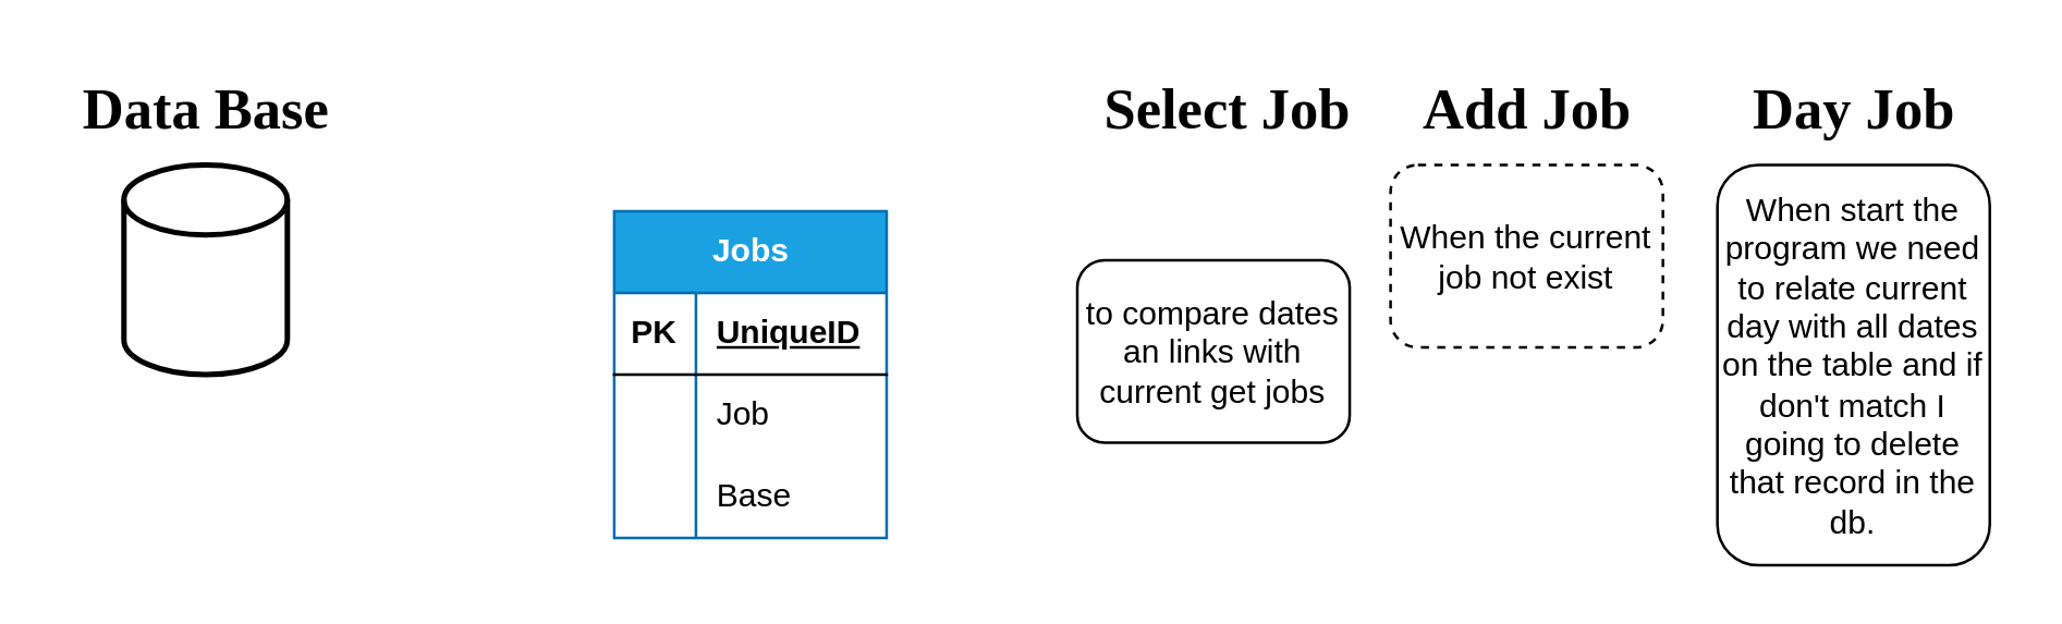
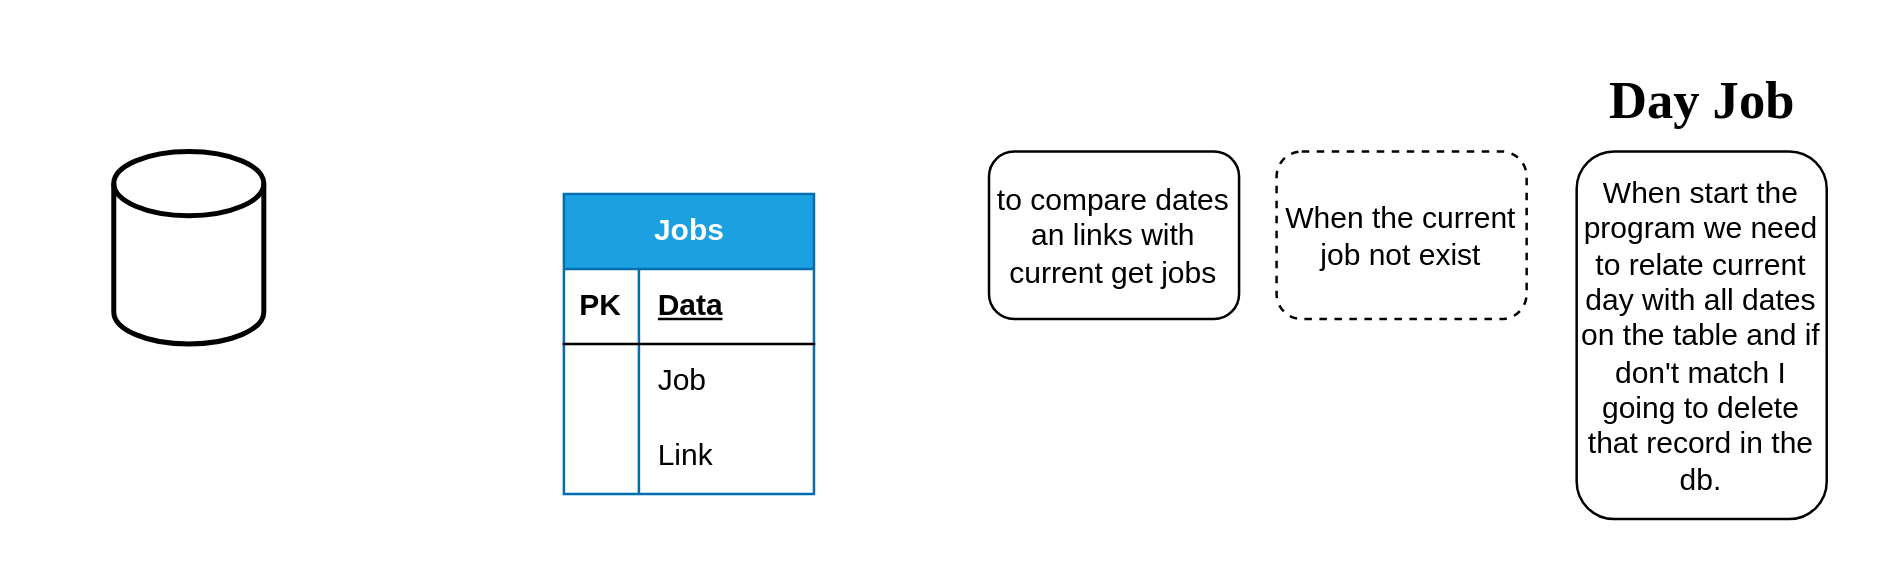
  <mxCell id="0" />
  <mxCell id="1" parent="0" />
- <mxCell id="2" value="Data Base" style="text;html=1;align=center;verticalAlign=middle;resizable=0;points=[];autosize=1;strokeColor=none;fillColor=none;fontStyle=1;fontFamily=Times New Roman;fontSize=21;" vertex="1" parent="1"><mxGeometry x="20" y="20" width="110" height="40" as="geometry" /></mxCell>
  <mxCell id="3" value="" style="strokeWidth=2;html=1;shape=mxgraph.flowchart.database;whiteSpace=wrap;" vertex="1" parent="1"><mxGeometry x="45" y="60" width="60" height="77" as="geometry" /></mxCell>
  <mxCell id="4" value="Jobs" style="shape=table;startSize=30;container=1;collapsible=1;childLayout=tableLayout;fixedRows=1;rowLines=0;fontStyle=1;align=center;resizeLast=1;html=1;fillColor=#1ba1e2;strokeColor=#006EAF;fontColor=#ffffff;" vertex="1" parent="1"><mxGeometry x="225" y="77" width="100" height="120" as="geometry" /></mxCell>
  <mxCell id="5" value="" style="shape=tableRow;horizontal=0;startSize=0;swimlaneHead=0;swimlaneBody=0;fillColor=none;collapsible=0;dropTarget=0;points=[[0,0.5],[1,0.5]];portConstraint=eastwest;top=0;left=0;right=0;bottom=1;" vertex="1" parent="4"><mxGeometry y="30" width="100" height="30" as="geometry" /></mxCell>
  <mxCell id="6" value="PK" style="shape=partialRectangle;connectable=0;fillColor=none;top=0;left=0;bottom=0;right=0;fontStyle=1;overflow=hidden;whiteSpace=wrap;html=1;" vertex="1" parent="5"><mxGeometry width="30" height="30" as="geometry"><mxRectangle width="30" height="30" as="alternateBounds" /></mxGeometry></mxCell>
- <mxCell id="7" value="UniqueID" style="shape=partialRectangle;connectable=0;fillColor=none;top=0;left=0;bottom=0;right=0;align=left;spacingLeft=6;fontStyle=5;overflow=hidden;whiteSpace=wrap;html=1;" vertex="1" parent="5"><mxGeometry x="30" width="70" height="30" as="geometry"><mxRectangle width="70" height="30" as="alternateBounds" /></mxGeometry></mxCell>
+ <mxCell id="7" value="Data" style="shape=partialRectangle;connectable=0;fillColor=none;top=0;left=0;bottom=0;right=0;align=left;spacingLeft=6;fontStyle=5;overflow=hidden;whiteSpace=wrap;html=1;" vertex="1" parent="5"><mxGeometry x="30" width="70" height="30" as="geometry"><mxRectangle width="70" height="30" as="alternateBounds" /></mxGeometry></mxCell>
  <mxCell id="8" value="" style="shape=tableRow;horizontal=0;startSize=0;swimlaneHead=0;swimlaneBody=0;fillColor=none;collapsible=0;dropTarget=0;points=[[0,0.5],[1,0.5]];portConstraint=eastwest;top=0;left=0;right=0;bottom=0;" vertex="1" parent="4"><mxGeometry y="60" width="100" height="30" as="geometry" /></mxCell>
  <mxCell id="9" value="" style="shape=partialRectangle;connectable=0;fillColor=none;top=0;left=0;bottom=0;right=0;editable=1;overflow=hidden;whiteSpace=wrap;html=1;" vertex="1" parent="8"><mxGeometry width="30" height="30" as="geometry"><mxRectangle width="30" height="30" as="alternateBounds" /></mxGeometry></mxCell>
  <mxCell id="10" value="Job" style="shape=partialRectangle;connectable=0;fillColor=none;top=0;left=0;bottom=0;right=0;align=left;spacingLeft=6;overflow=hidden;whiteSpace=wrap;html=1;" vertex="1" parent="8"><mxGeometry x="30" width="70" height="30" as="geometry"><mxRectangle width="70" height="30" as="alternateBounds" /></mxGeometry></mxCell>
  <mxCell id="11" value="" style="shape=tableRow;horizontal=0;startSize=0;swimlaneHead=0;swimlaneBody=0;fillColor=none;collapsible=0;dropTarget=0;points=[[0,0.5],[1,0.5]];portConstraint=eastwest;top=0;left=0;right=0;bottom=0;" vertex="1" parent="4"><mxGeometry y="90" width="100" height="30" as="geometry" /></mxCell>
  <mxCell id="12" value="" style="shape=partialRectangle;connectable=0;fillColor=none;top=0;left=0;bottom=0;right=0;editable=1;overflow=hidden;whiteSpace=wrap;html=1;" vertex="1" parent="11"><mxGeometry width="30" height="30" as="geometry"><mxRectangle width="30" height="30" as="alternateBounds" /></mxGeometry></mxCell>
- <mxCell id="13" value="Base" style="shape=partialRectangle;connectable=0;fillColor=none;top=0;left=0;bottom=0;right=0;align=left;spacingLeft=6;overflow=hidden;whiteSpace=wrap;html=1;" vertex="1" parent="11"><mxGeometry x="30" width="70" height="30" as="geometry"><mxRectangle width="70" height="30" as="alternateBounds" /></mxGeometry></mxCell>
- <mxCell id="14" value="Add Job" style="text;html=1;align=center;verticalAlign=middle;resizable=0;points=[];autosize=1;strokeColor=none;fillColor=none;fontStyle=1;fontFamily=Times New Roman;fontSize=21;" vertex="1" parent="1"><mxGeometry x="515" y="20" width="90" height="40" as="geometry" /></mxCell>
+ <mxCell id="13" value="Link" style="shape=partialRectangle;connectable=0;fillColor=none;top=0;left=0;bottom=0;right=0;align=left;spacingLeft=6;overflow=hidden;whiteSpace=wrap;html=1;" vertex="1" parent="11"><mxGeometry x="30" width="70" height="30" as="geometry"><mxRectangle width="70" height="30" as="alternateBounds" /></mxGeometry></mxCell>
  <mxCell id="15" value="Day Job" style="text;html=1;align=center;verticalAlign=middle;resizable=0;points=[];autosize=1;strokeColor=none;fillColor=none;fontStyle=1;fontFamily=Times New Roman;fontSize=21;" vertex="1" parent="1"><mxGeometry x="625" y="20" width="110" height="40" as="geometry" /></mxCell>
- <mxCell id="16" value="Select Job" style="text;html=1;align=center;verticalAlign=middle;resizable=0;points=[];autosize=1;strokeColor=none;fillColor=none;fontStyle=1;fontFamily=Times New Roman;fontSize=21;" vertex="1" parent="1"><mxGeometry x="395" y="20" width="110" height="40" as="geometry" /></mxCell>
- <mxCell id="17" value="to compare dates an links with current get jobs" style="rounded=1;whiteSpace=wrap;html=1;" vertex="1" parent="1"><mxGeometry x="395" y="95" width="100" height="67" as="geometry" /></mxCell>
+ <mxCell id="17" value="to compare dates an links with current get jobs" style="rounded=1;whiteSpace=wrap;html=1;" vertex="1" parent="1"><mxGeometry x="395" y="60" width="100" height="67" as="geometry" /></mxCell>
  <mxCell id="18" value="When the current job not exist" style="rounded=1;whiteSpace=wrap;html=1;dashed=1;" vertex="1" parent="1"><mxGeometry x="510" y="60" width="100" height="67" as="geometry" /></mxCell>
  <mxCell id="19" value="When start the program we need to relate current day with all dates on the table and if don't match I going to delete that record in the db." style="rounded=1;whiteSpace=wrap;html=1;" vertex="1" parent="1"><mxGeometry x="630" y="60" width="100" height="147" as="geometry" /></mxCell>
